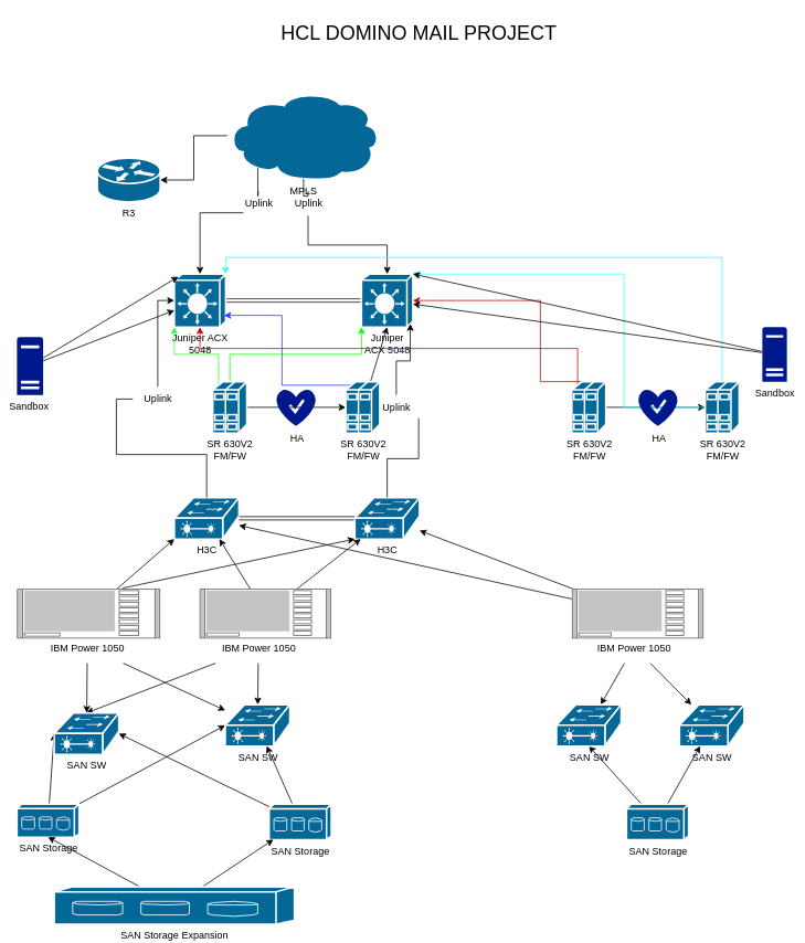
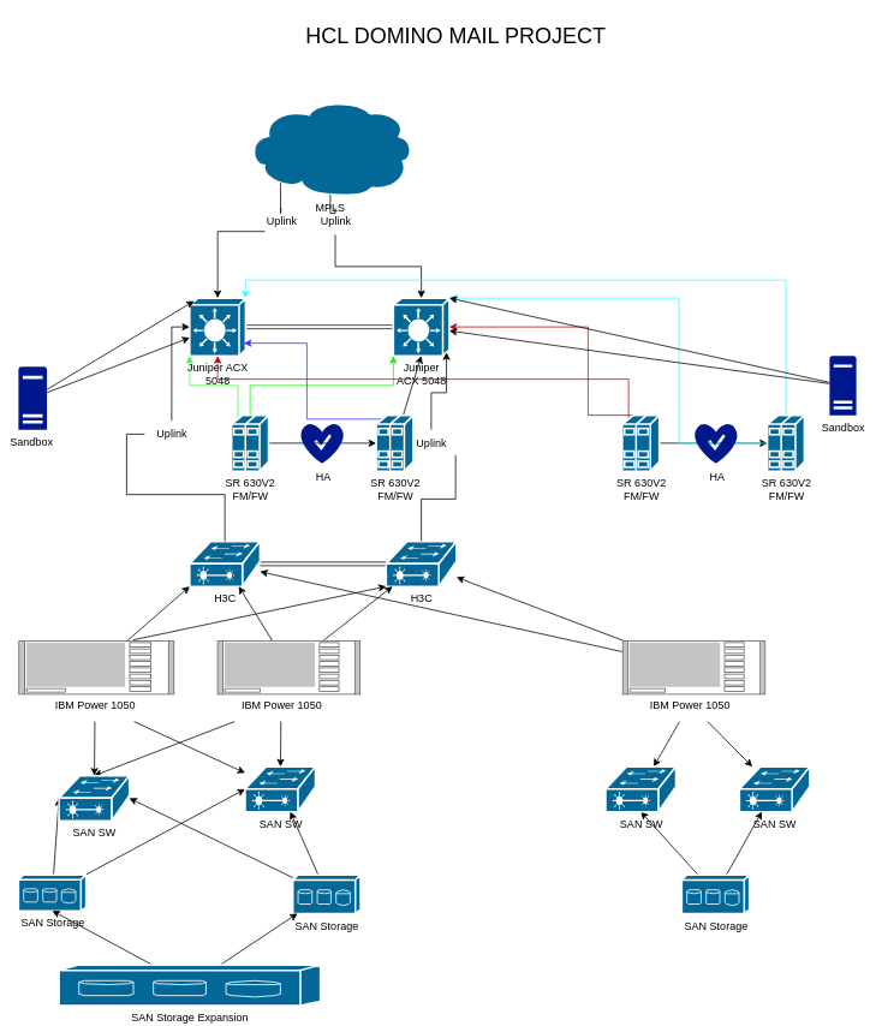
  <mxCell id="0" />
  <mxCell id="1" parent="0" />
  <mxCell id="2" style="edgeStyle=orthogonalEdgeStyle;shape=link;rounded=0;orthogonalLoop=1;jettySize=auto;html=1;exitX=1;exitY=0.5;exitDx=0;exitDy=0;exitPerimeter=0;entryX=0;entryY=0.5;entryDx=0;entryDy=0;entryPerimeter=0;strokeColor=#1A1A1A;" edge="1" parent="1" source="3" target="4"><mxGeometry relative="1" as="geometry" /></mxCell>
  <mxCell id="3" value="Juniper ACX &lt;br&gt;5048&lt;br&gt;" style="shape=mxgraph.cisco.switches.layer_3_switch;sketch=0;html=1;pointerEvents=1;dashed=0;fillColor=#036897;strokeColor=#ffffff;strokeWidth=2;verticalLabelPosition=bottom;verticalAlign=top;align=center;outlineConnect=0;" vertex="1" parent="1"><mxGeometry x="210" y="330" width="62" height="64" as="geometry" /></mxCell>
  <mxCell id="4" value="Juniper&lt;br&gt;ACX 5048" style="shape=mxgraph.cisco.switches.layer_3_switch;sketch=0;html=1;pointerEvents=1;dashed=0;fillColor=#036897;strokeColor=#ffffff;strokeWidth=2;verticalLabelPosition=bottom;verticalAlign=top;align=center;outlineConnect=0;" vertex="1" parent="1"><mxGeometry x="436" y="330" width="62" height="64" as="geometry" /></mxCell>
- <mxCell id="5" value="R3" style="shape=mxgraph.cisco.routers.router;sketch=0;html=1;pointerEvents=1;dashed=0;fillColor=#036897;strokeColor=#ffffff;strokeWidth=2;verticalLabelPosition=bottom;verticalAlign=top;align=center;outlineConnect=0;" vertex="1" parent="1"><mxGeometry x="117" y="190" width="76" height="53" as="geometry" /></mxCell>
- <mxCell id="6" style="edgeStyle=orthogonalEdgeStyle;rounded=0;orthogonalLoop=1;jettySize=auto;html=1;entryX=1;entryY=0.5;entryDx=0;entryDy=0;entryPerimeter=0;" edge="1" parent="1" source="9" target="5"><mxGeometry relative="1" as="geometry" /></mxCell>
  <mxCell id="7" style="edgeStyle=orthogonalEdgeStyle;rounded=0;orthogonalLoop=1;jettySize=auto;html=1;exitX=0.2;exitY=0.87;exitDx=0;exitDy=0;exitPerimeter=0;startArrow=none;" edge="1" parent="1" source="29" target="3"><mxGeometry relative="1" as="geometry" /></mxCell>
  <mxCell id="8" style="edgeStyle=orthogonalEdgeStyle;rounded=0;orthogonalLoop=1;jettySize=auto;html=1;exitX=0.5;exitY=0.99;exitDx=0;exitDy=0;exitPerimeter=0;startArrow=none;" edge="1" parent="1" source="31" target="4"><mxGeometry relative="1" as="geometry" /></mxCell>
  <mxCell id="9" value="MPLS" style="shape=mxgraph.cisco.storage.cloud;sketch=0;html=1;pointerEvents=1;dashed=0;fillColor=#036897;strokeColor=#ffffff;strokeWidth=2;verticalLabelPosition=bottom;verticalAlign=top;align=center;outlineConnect=0;" vertex="1" parent="1"><mxGeometry x="274" y="110" width="184" height="106" as="geometry" /></mxCell>
  <mxCell id="10" style="edgeStyle=orthogonalEdgeStyle;rounded=0;orthogonalLoop=1;jettySize=auto;html=1;exitX=0.17;exitY=0.07;exitDx=0;exitDy=0;exitPerimeter=0;entryX=0;entryY=1;entryDx=0;entryDy=0;entryPerimeter=0;strokeColor=#33FF33;" edge="1" parent="1" source="13" target="3"><mxGeometry relative="1" as="geometry" /></mxCell>
  <mxCell id="11" style="edgeStyle=orthogonalEdgeStyle;rounded=0;orthogonalLoop=1;jettySize=auto;html=1;exitX=0.5;exitY=0;exitDx=0;exitDy=0;exitPerimeter=0;entryX=0;entryY=1;entryDx=0;entryDy=0;entryPerimeter=0;strokeColor=#00FF00;" edge="1" parent="1" source="13" target="4"><mxGeometry relative="1" as="geometry" /></mxCell>
  <mxCell id="12" style="edgeStyle=none;rounded=0;orthogonalLoop=1;jettySize=auto;html=1;entryX=0;entryY=0.5;entryDx=0;entryDy=0;entryPerimeter=0;fontSize=12;strokeColor=#000000;elbow=vertical;" edge="1" parent="1" source="13" target="16"><mxGeometry relative="1" as="geometry" /></mxCell>
  <mxCell id="13" value="SR 630V2&lt;br&gt;FM/FW" style="shape=mxgraph.cisco.servers.standard_host;sketch=0;html=1;pointerEvents=1;dashed=0;fillColor=#036897;strokeColor=#ffffff;strokeWidth=2;verticalLabelPosition=bottom;verticalAlign=top;align=center;outlineConnect=0;" vertex="1" parent="1"><mxGeometry x="256.5" y="460" width="41" height="62" as="geometry" /></mxCell>
  <mxCell id="14" style="edgeStyle=orthogonalEdgeStyle;rounded=0;orthogonalLoop=1;jettySize=auto;html=1;exitX=0.17;exitY=0.07;exitDx=0;exitDy=0;exitPerimeter=0;strokeColor=#3333FF;" edge="1" parent="1" source="16"><mxGeometry relative="1" as="geometry"><mxPoint x="270" y="380" as="targetPoint" /><Array as="points"><mxPoint x="340" y="464" /><mxPoint x="340" y="380" /></Array></mxGeometry></mxCell>
  <mxCell id="15" style="edgeStyle=none;rounded=0;orthogonalLoop=1;jettySize=auto;html=1;entryX=0.5;entryY=1;entryDx=0;entryDy=0;entryPerimeter=0;fontSize=24;strokeColor=#000000;elbow=vertical;" edge="1" parent="1" source="16" target="4"><mxGeometry relative="1" as="geometry" /></mxCell>
  <mxCell id="16" value="SR 630V2&lt;br&gt;FM/FW" style="shape=mxgraph.cisco.servers.standard_host;sketch=0;html=1;pointerEvents=1;dashed=0;fillColor=#036897;strokeColor=#ffffff;strokeWidth=2;verticalLabelPosition=bottom;verticalAlign=top;align=center;outlineConnect=0;" vertex="1" parent="1"><mxGeometry x="417" y="460" width="41" height="62" as="geometry" /></mxCell>
  <mxCell id="17" style="edgeStyle=orthogonalEdgeStyle;rounded=0;orthogonalLoop=1;jettySize=auto;html=1;exitX=0.17;exitY=0.07;exitDx=0;exitDy=0;exitPerimeter=0;entryX=0.5;entryY=1;entryDx=0;entryDy=0;entryPerimeter=0;strokeColor=#CC0000;" edge="1" parent="1" source="20" target="3"><mxGeometry relative="1" as="geometry"><Array as="points"><mxPoint x="697" y="420" /><mxPoint x="241" y="420" /></Array></mxGeometry></mxCell>
  <mxCell id="18" style="edgeStyle=orthogonalEdgeStyle;rounded=0;orthogonalLoop=1;jettySize=auto;html=1;exitX=0.5;exitY=0;exitDx=0;exitDy=0;exitPerimeter=0;entryX=1;entryY=0.5;entryDx=0;entryDy=0;entryPerimeter=0;strokeColor=#CC0000;" edge="1" parent="1" source="20" target="4"><mxGeometry relative="1" as="geometry"><Array as="points"><mxPoint x="652" y="362" /></Array></mxGeometry></mxCell>
  <mxCell id="19" style="edgeStyle=none;rounded=0;orthogonalLoop=1;jettySize=auto;html=1;exitX=1;exitY=0.5;exitDx=0;exitDy=0;exitPerimeter=0;fontSize=12;strokeColor=#000000;elbow=vertical;" edge="1" parent="1" source="20" target="23"><mxGeometry relative="1" as="geometry" /></mxCell>
  <mxCell id="20" value="SR 630V2&lt;br&gt;FM/FW" style="shape=mxgraph.cisco.servers.standard_host;sketch=0;html=1;pointerEvents=1;dashed=0;fillColor=#036897;strokeColor=#ffffff;strokeWidth=2;verticalLabelPosition=bottom;verticalAlign=top;align=center;outlineConnect=0;" vertex="1" parent="1"><mxGeometry x="690" y="460" width="41" height="62" as="geometry" /></mxCell>
  <mxCell id="21" style="edgeStyle=orthogonalEdgeStyle;rounded=0;orthogonalLoop=1;jettySize=auto;html=1;exitX=0.5;exitY=0;exitDx=0;exitDy=0;exitPerimeter=0;entryX=1;entryY=0;entryDx=0;entryDy=0;entryPerimeter=0;strokeColor=#33FFFF;" edge="1" parent="1" source="23" target="3"><mxGeometry relative="1" as="geometry" /></mxCell>
  <mxCell id="22" style="edgeStyle=orthogonalEdgeStyle;rounded=0;orthogonalLoop=1;jettySize=auto;html=1;entryX=1;entryY=0;entryDx=0;entryDy=0;entryPerimeter=0;strokeColor=#33FFFF;" edge="1" parent="1" source="23" target="4"><mxGeometry relative="1" as="geometry"><Array as="points"><mxPoint x="753" y="330" /></Array></mxGeometry></mxCell>
  <mxCell id="23" value="SR 630V2&lt;br&gt;FM/FW" style="shape=mxgraph.cisco.servers.standard_host;sketch=0;html=1;pointerEvents=1;dashed=0;fillColor=#036897;strokeColor=#ffffff;strokeWidth=2;verticalLabelPosition=bottom;verticalAlign=top;align=center;outlineConnect=0;" vertex="1" parent="1"><mxGeometry x="851" y="460" width="41" height="62" as="geometry" /></mxCell>
  <mxCell id="24" style="edgeStyle=orthogonalEdgeStyle;rounded=0;orthogonalLoop=1;jettySize=auto;html=1;entryX=0;entryY=0.5;entryDx=0;entryDy=0;entryPerimeter=0;strokeColor=#000000;elbow=vertical;startArrow=none;" edge="1" parent="1" source="33" target="3"><mxGeometry relative="1" as="geometry" /></mxCell>
  <mxCell id="25" style="edgeStyle=orthogonalEdgeStyle;shape=link;rounded=0;orthogonalLoop=1;jettySize=auto;html=1;entryX=0;entryY=0.5;entryDx=0;entryDy=0;entryPerimeter=0;strokeColor=#000000;elbow=vertical;" edge="1" parent="1" source="26" target="28"><mxGeometry relative="1" as="geometry" /></mxCell>
  <mxCell id="26" value="H3C" style="shape=mxgraph.cisco.switches.layer_2_remote_switch;sketch=0;html=1;pointerEvents=1;dashed=0;fillColor=#036897;strokeColor=#ffffff;strokeWidth=2;verticalLabelPosition=bottom;verticalAlign=top;align=center;outlineConnect=0;" vertex="1" parent="1"><mxGeometry x="210" y="600" width="78" height="50" as="geometry" /></mxCell>
  <mxCell id="27" style="edgeStyle=orthogonalEdgeStyle;rounded=0;orthogonalLoop=1;jettySize=auto;html=1;entryX=0.95;entryY=0.94;entryDx=0;entryDy=0;entryPerimeter=0;strokeColor=#000000;elbow=vertical;startArrow=none;" edge="1" parent="1" source="35" target="4"><mxGeometry relative="1" as="geometry" /></mxCell>
  <mxCell id="28" value="H3C" style="shape=mxgraph.cisco.switches.layer_2_remote_switch;sketch=0;html=1;pointerEvents=1;dashed=0;fillColor=#036897;strokeColor=#ffffff;strokeWidth=2;verticalLabelPosition=bottom;verticalAlign=top;align=center;outlineConnect=0;" vertex="1" parent="1"><mxGeometry x="428" y="600" width="78" height="50" as="geometry" /></mxCell>
  <mxCell id="29" value="Uplink" style="text;html=1;resizable=0;autosize=1;align=center;verticalAlign=middle;points=[];fillColor=none;strokeColor=none;rounded=0;" vertex="1" parent="1"><mxGeometry x="281.5" y="230" width="60" height="30" as="geometry" /></mxCell>
  <mxCell id="30" value="" style="edgeStyle=orthogonalEdgeStyle;rounded=0;orthogonalLoop=1;jettySize=auto;html=1;exitX=0.2;exitY=0.87;exitDx=0;exitDy=0;exitPerimeter=0;endArrow=none;" edge="1" parent="1" source="9" target="29"><mxGeometry relative="1" as="geometry"><mxPoint x="311.2" y="202.22" as="sourcePoint" /><mxPoint x="242" y="330" as="targetPoint" /></mxGeometry></mxCell>
  <mxCell id="31" value="Uplink" style="text;html=1;resizable=0;autosize=1;align=center;verticalAlign=middle;points=[];fillColor=none;strokeColor=none;rounded=0;" vertex="1" parent="1"><mxGeometry x="341.5" y="230" width="60" height="30" as="geometry" /></mxCell>
  <mxCell id="32" value="" style="edgeStyle=orthogonalEdgeStyle;rounded=0;orthogonalLoop=1;jettySize=auto;html=1;exitX=0.5;exitY=0.99;exitDx=0;exitDy=0;exitPerimeter=0;endArrow=none;" edge="1" parent="1" source="9" target="31"><mxGeometry relative="1" as="geometry"><mxPoint x="367" y="214.94" as="sourcePoint" /><mxPoint x="468" y="330" as="targetPoint" /></mxGeometry></mxCell>
  <mxCell id="33" value="Uplink" style="text;html=1;resizable=0;autosize=1;align=center;verticalAlign=middle;points=[];fillColor=none;strokeColor=none;rounded=0;" vertex="1" parent="1"><mxGeometry x="160" y="466" width="60" height="30" as="geometry" /></mxCell>
  <mxCell id="34" value="" style="edgeStyle=orthogonalEdgeStyle;rounded=0;orthogonalLoop=1;jettySize=auto;html=1;entryX=0;entryY=0.5;entryDx=0;entryDy=0;entryPerimeter=0;strokeColor=#000000;elbow=vertical;endArrow=none;" edge="1" parent="1" source="26" target="33"><mxGeometry relative="1" as="geometry"><mxPoint x="250" y="600" as="sourcePoint" /><mxPoint x="210" y="362" as="targetPoint" /></mxGeometry></mxCell>
  <mxCell id="35" value="Uplink" style="text;html=1;resizable=0;autosize=1;align=center;verticalAlign=middle;points=[];fillColor=none;strokeColor=none;rounded=0;" vertex="1" parent="1"><mxGeometry x="448" y="476" width="60" height="30" as="geometry" /></mxCell>
  <mxCell id="36" value="" style="edgeStyle=orthogonalEdgeStyle;rounded=0;orthogonalLoop=1;jettySize=auto;html=1;entryX=0.95;entryY=0.94;entryDx=0;entryDy=0;entryPerimeter=0;strokeColor=#000000;elbow=vertical;endArrow=none;" edge="1" parent="1" source="28" target="35"><mxGeometry relative="1" as="geometry"><mxPoint x="468" y="600" as="sourcePoint" /><mxPoint x="496.8" y="390.16" as="targetPoint" /></mxGeometry></mxCell>
  <mxCell id="37" style="edgeStyle=none;rounded=0;orthogonalLoop=1;jettySize=auto;html=1;entryX=0;entryY=1;entryDx=0;entryDy=0;entryPerimeter=0;strokeColor=#000000;elbow=vertical;" edge="1" parent="1" source="38" target="26"><mxGeometry relative="1" as="geometry" /></mxCell>
  <mxCell id="38" value="" style="shape=mxgraph.rack.ibm.ibm_x3950_x5;html=1;labelPosition=right;align=left;spacingLeft=15;dashed=0;shadow=0;fillColor=#ffffff;" vertex="1" parent="1"><mxGeometry x="20" y="710" width="173" height="60" as="geometry" /></mxCell>
  <mxCell id="39" style="edgeStyle=none;rounded=0;orthogonalLoop=1;jettySize=auto;html=1;strokeColor=#000000;elbow=vertical;" edge="1" parent="1" source="41" target="26"><mxGeometry relative="1" as="geometry" /></mxCell>
  <mxCell id="40" style="edgeStyle=none;rounded=0;orthogonalLoop=1;jettySize=auto;html=1;strokeColor=#000000;elbow=vertical;" edge="1" parent="1" source="41" target="28"><mxGeometry relative="1" as="geometry" /></mxCell>
  <mxCell id="41" value="" style="shape=mxgraph.rack.ibm.ibm_x3950_x5;html=1;labelPosition=right;align=left;spacingLeft=15;dashed=0;shadow=0;fillColor=#ffffff;" vertex="1" parent="1"><mxGeometry x="240.5" y="710" width="159" height="60" as="geometry" /></mxCell>
  <mxCell id="42" style="edgeStyle=none;rounded=0;orthogonalLoop=1;jettySize=auto;html=1;strokeColor=#000000;elbow=vertical;" edge="1" parent="1" source="44" target="26"><mxGeometry relative="1" as="geometry" /></mxCell>
  <mxCell id="43" style="edgeStyle=none;rounded=0;orthogonalLoop=1;jettySize=auto;html=1;strokeColor=#000000;elbow=vertical;" edge="1" parent="1" source="44" target="28"><mxGeometry relative="1" as="geometry" /></mxCell>
  <mxCell id="44" value="" style="shape=mxgraph.rack.ibm.ibm_x3950_x5;html=1;labelPosition=right;align=left;spacingLeft=15;dashed=0;shadow=0;fillColor=#ffffff;" vertex="1" parent="1"><mxGeometry x="690" y="710" width="159" height="60" as="geometry" /></mxCell>
  <mxCell id="45" style="edgeStyle=none;rounded=0;orthogonalLoop=1;jettySize=auto;html=1;entryX=0;entryY=1;entryDx=0;entryDy=0;entryPerimeter=0;strokeColor=#000000;elbow=vertical;exitX=0.736;exitY=-0.01;exitDx=0;exitDy=0;exitPerimeter=0;" edge="1" parent="1" source="38" target="28"><mxGeometry relative="1" as="geometry"><mxPoint x="151.667" y="720" as="sourcePoint" /><mxPoint x="220" y="660" as="targetPoint" /></mxGeometry></mxCell>
  <mxCell id="46" style="edgeStyle=none;rounded=0;orthogonalLoop=1;jettySize=auto;html=1;entryX=0;entryY=0.5;entryDx=0;entryDy=0;entryPerimeter=0;fontSize=12;strokeColor=#000000;elbow=vertical;" edge="1" parent="1" source="48" target="59"><mxGeometry relative="1" as="geometry" /></mxCell>
  <mxCell id="47" style="edgeStyle=none;rounded=0;orthogonalLoop=1;jettySize=auto;html=1;entryX=0;entryY=0.5;entryDx=0;entryDy=0;entryPerimeter=0;fontSize=12;strokeColor=#000000;elbow=vertical;" edge="1" parent="1" source="48" target="60"><mxGeometry relative="1" as="geometry" /></mxCell>
  <mxCell id="48" value="SAN Storage" style="shape=mxgraph.cisco.storage.fc_storage;sketch=0;html=1;pointerEvents=1;dashed=0;fillColor=#036897;strokeColor=#ffffff;strokeWidth=2;verticalLabelPosition=bottom;verticalAlign=top;align=center;outlineConnect=0;" vertex="1" parent="1"><mxGeometry x="20" y="970" width="75" height="40" as="geometry" /></mxCell>
  <mxCell id="49" value="&lt;font style=&quot;font-size: 24px;&quot;&gt;HCL DOMINO MAIL PROJECT&lt;/font&gt;" style="text;html=1;resizable=0;autosize=1;align=center;verticalAlign=middle;points=[];fillColor=none;strokeColor=none;rounded=0;" vertex="1" parent="1"><mxGeometry x="324.5" y="20" width="360" height="40" as="geometry" /></mxCell>
  <mxCell id="50" style="edgeStyle=none;rounded=0;orthogonalLoop=1;jettySize=auto;html=1;fontSize=12;strokeColor=#000000;elbow=vertical;" edge="1" parent="1" source="52" target="59"><mxGeometry relative="1" as="geometry" /></mxCell>
  <mxCell id="51" style="edgeStyle=none;rounded=0;orthogonalLoop=1;jettySize=auto;html=1;fontSize=12;strokeColor=#000000;elbow=vertical;" edge="1" parent="1" source="52" target="60"><mxGeometry relative="1" as="geometry" /></mxCell>
  <mxCell id="52" value="&lt;font style=&quot;font-size: 12px;&quot;&gt;IBM Power 1050&lt;/font&gt;" style="text;html=1;align=center;verticalAlign=middle;resizable=0;points=[];autosize=1;strokeColor=none;fillColor=none;fontSize=18;" vertex="1" parent="1"><mxGeometry x="50" y="760" width="110" height="40" as="geometry" /></mxCell>
  <mxCell id="53" style="edgeStyle=none;rounded=0;orthogonalLoop=1;jettySize=auto;html=1;entryX=0.5;entryY=0;entryDx=0;entryDy=0;entryPerimeter=0;fontSize=12;strokeColor=#000000;elbow=vertical;" edge="1" parent="1" source="55" target="59"><mxGeometry relative="1" as="geometry" /></mxCell>
  <mxCell id="54" style="edgeStyle=none;rounded=0;orthogonalLoop=1;jettySize=auto;html=1;fontSize=12;strokeColor=#000000;elbow=vertical;" edge="1" parent="1" source="55" target="60"><mxGeometry relative="1" as="geometry" /></mxCell>
  <mxCell id="55" value="&lt;font style=&quot;font-size: 12px;&quot;&gt;IBM Power 1050&lt;/font&gt;" style="text;html=1;align=center;verticalAlign=middle;resizable=0;points=[];autosize=1;strokeColor=none;fillColor=none;fontSize=18;" vertex="1" parent="1"><mxGeometry x="256.5" y="760" width="110" height="40" as="geometry" /></mxCell>
  <mxCell id="56" style="edgeStyle=none;rounded=0;orthogonalLoop=1;jettySize=auto;html=1;fontSize=12;strokeColor=#000000;elbow=vertical;" edge="1" parent="1" source="58" target="68"><mxGeometry relative="1" as="geometry" /></mxCell>
  <mxCell id="57" style="edgeStyle=none;rounded=0;orthogonalLoop=1;jettySize=auto;html=1;fontSize=12;strokeColor=#000000;elbow=vertical;" edge="1" parent="1" source="58" target="61"><mxGeometry relative="1" as="geometry" /></mxCell>
  <mxCell id="58" value="&lt;font style=&quot;font-size: 12px;&quot;&gt;IBM Power 1050&lt;/font&gt;" style="text;html=1;align=center;verticalAlign=middle;resizable=0;points=[];autosize=1;strokeColor=none;fillColor=none;fontSize=18;" vertex="1" parent="1"><mxGeometry x="710" y="760" width="110" height="40" as="geometry" /></mxCell>
  <mxCell id="59" value="SAN SW" style="shape=mxgraph.cisco.switches.layer_2_remote_switch;sketch=0;html=1;pointerEvents=1;dashed=0;fillColor=#036897;strokeColor=#ffffff;strokeWidth=2;verticalLabelPosition=bottom;verticalAlign=top;align=center;outlineConnect=0;" vertex="1" parent="1"><mxGeometry x="65" y="860" width="78" height="50" as="geometry" /></mxCell>
  <mxCell id="60" value="SAN SW" style="shape=mxgraph.cisco.switches.layer_2_remote_switch;sketch=0;html=1;pointerEvents=1;dashed=0;fillColor=#036897;strokeColor=#ffffff;strokeWidth=2;verticalLabelPosition=bottom;verticalAlign=top;align=center;outlineConnect=0;" vertex="1" parent="1"><mxGeometry x="271.5" y="850" width="78" height="50" as="geometry" /></mxCell>
  <mxCell id="61" value="SAN SW" style="shape=mxgraph.cisco.switches.layer_2_remote_switch;sketch=0;html=1;pointerEvents=1;dashed=0;fillColor=#036897;strokeColor=#ffffff;strokeWidth=2;verticalLabelPosition=bottom;verticalAlign=top;align=center;outlineConnect=0;" vertex="1" parent="1"><mxGeometry x="820" y="850" width="78" height="50" as="geometry" /></mxCell>
  <mxCell id="62" style="edgeStyle=none;rounded=0;orthogonalLoop=1;jettySize=auto;html=1;entryX=1;entryY=0.5;entryDx=0;entryDy=0;entryPerimeter=0;fontSize=12;strokeColor=#000000;elbow=vertical;" edge="1" parent="1" source="64" target="59"><mxGeometry relative="1" as="geometry" /></mxCell>
  <mxCell id="63" style="edgeStyle=none;rounded=0;orthogonalLoop=1;jettySize=auto;html=1;fontSize=12;strokeColor=#000000;elbow=vertical;" edge="1" parent="1" source="64" target="60"><mxGeometry relative="1" as="geometry" /></mxCell>
  <mxCell id="64" value="SAN Storage" style="shape=mxgraph.cisco.storage.fc_storage;sketch=0;html=1;pointerEvents=1;dashed=0;fillColor=#036897;strokeColor=#ffffff;strokeWidth=2;verticalLabelPosition=bottom;verticalAlign=top;align=center;outlineConnect=0;" vertex="1" parent="1"><mxGeometry x="324.5" y="970" width="75" height="43" as="geometry" /></mxCell>
  <mxCell id="65" style="edgeStyle=none;rounded=0;orthogonalLoop=1;jettySize=auto;html=1;entryX=0.5;entryY=1;entryDx=0;entryDy=0;entryPerimeter=0;fontSize=12;strokeColor=#000000;elbow=vertical;" edge="1" parent="1" source="67" target="68"><mxGeometry relative="1" as="geometry" /></mxCell>
  <mxCell id="66" style="edgeStyle=none;rounded=0;orthogonalLoop=1;jettySize=auto;html=1;fontSize=12;strokeColor=#000000;elbow=vertical;" edge="1" parent="1" source="67" target="61"><mxGeometry relative="1" as="geometry" /></mxCell>
  <mxCell id="67" value="SAN Storage" style="shape=mxgraph.cisco.storage.fc_storage;sketch=0;html=1;pointerEvents=1;dashed=0;fillColor=#036897;strokeColor=#ffffff;strokeWidth=2;verticalLabelPosition=bottom;verticalAlign=top;align=center;outlineConnect=0;" vertex="1" parent="1"><mxGeometry x="756" y="970" width="75" height="43" as="geometry" /></mxCell>
  <mxCell id="68" value="SAN SW" style="shape=mxgraph.cisco.switches.layer_2_remote_switch;sketch=0;html=1;pointerEvents=1;dashed=0;fillColor=#036897;strokeColor=#ffffff;strokeWidth=2;verticalLabelPosition=bottom;verticalAlign=top;align=center;outlineConnect=0;" vertex="1" parent="1"><mxGeometry x="671.5" y="850" width="78" height="50" as="geometry" /></mxCell>
  <mxCell id="69" value="" style="sketch=0;aspect=fixed;pointerEvents=1;shadow=0;dashed=0;html=1;strokeColor=none;labelPosition=center;verticalLabelPosition=bottom;verticalAlign=top;align=center;fillColor=#00188D;shape=mxgraph.azure.healthy;fontSize=12;" vertex="1" parent="1"><mxGeometry x="333" y="468.5" width="48" height="45" as="geometry" /></mxCell>
  <mxCell id="70" value="HA" style="text;html=1;resizable=0;autosize=1;align=center;verticalAlign=middle;points=[];fillColor=none;strokeColor=none;rounded=0;" vertex="1" parent="1"><mxGeometry x="338" y="513.5" width="40" height="30" as="geometry" /></mxCell>
  <mxCell id="71" value="" style="sketch=0;aspect=fixed;pointerEvents=1;shadow=0;dashed=0;html=1;strokeColor=none;labelPosition=center;verticalLabelPosition=bottom;verticalAlign=top;align=center;fillColor=#00188D;shape=mxgraph.azure.healthy;fontSize=12;" vertex="1" parent="1"><mxGeometry x="770" y="468.5" width="48" height="45" as="geometry" /></mxCell>
  <mxCell id="72" value="HA" style="text;html=1;resizable=0;autosize=1;align=center;verticalAlign=middle;points=[];fillColor=none;strokeColor=none;rounded=0;" vertex="1" parent="1"><mxGeometry x="775" y="513.5" width="40" height="30" as="geometry" /></mxCell>
  <mxCell id="73" style="edgeStyle=none;rounded=0;orthogonalLoop=1;jettySize=auto;html=1;fontSize=12;strokeColor=#000000;elbow=vertical;" edge="1" parent="1" source="75" target="3"><mxGeometry relative="1" as="geometry" /></mxCell>
  <mxCell id="74" style="edgeStyle=none;rounded=0;orthogonalLoop=1;jettySize=auto;html=1;entryX=0.08;entryY=0.05;entryDx=0;entryDy=0;entryPerimeter=0;fontSize=12;strokeColor=#000000;elbow=vertical;" edge="1" parent="1" source="75" target="3"><mxGeometry relative="1" as="geometry" /></mxCell>
  <mxCell id="75" value="Sandbox&amp;nbsp;" style="sketch=0;aspect=fixed;pointerEvents=1;shadow=0;dashed=0;html=1;strokeColor=none;labelPosition=center;verticalLabelPosition=bottom;verticalAlign=top;align=center;fillColor=#00188D;shape=mxgraph.mscae.enterprise.server_generic;fontSize=12;" vertex="1" parent="1"><mxGeometry x="20" y="406" width="31.6" height="70" as="geometry" /></mxCell>
  <mxCell id="76" style="edgeStyle=none;rounded=0;orthogonalLoop=1;jettySize=auto;html=1;entryX=1;entryY=0;entryDx=0;entryDy=0;entryPerimeter=0;fontSize=12;strokeColor=#000000;elbow=vertical;" edge="1" parent="1" source="78" target="4"><mxGeometry relative="1" as="geometry" /></mxCell>
  <mxCell id="77" style="edgeStyle=none;rounded=0;orthogonalLoop=1;jettySize=auto;html=1;fontSize=12;strokeColor=#000000;elbow=vertical;" edge="1" parent="1" source="78" target="4"><mxGeometry relative="1" as="geometry" /></mxCell>
  <mxCell id="78" value="Sandbox&lt;br&gt;" style="sketch=0;aspect=fixed;pointerEvents=1;shadow=0;dashed=0;html=1;strokeColor=none;labelPosition=center;verticalLabelPosition=bottom;verticalAlign=top;align=center;fillColor=#00188D;shape=mxgraph.mscae.enterprise.server_generic;fontSize=12;" vertex="1" parent="1"><mxGeometry x="920" y="394" width="29.68" height="66" as="geometry" /></mxCell>
  <mxCell id="79" style="edgeStyle=none;rounded=0;orthogonalLoop=1;jettySize=auto;html=1;entryX=0.5;entryY=1;entryDx=0;entryDy=0;entryPerimeter=0;fontSize=24;strokeColor=#000000;elbow=vertical;" edge="1" parent="1" source="81" target="48"><mxGeometry relative="1" as="geometry" /></mxCell>
  <mxCell id="80" style="edgeStyle=none;rounded=0;orthogonalLoop=1;jettySize=auto;html=1;fontSize=24;strokeColor=#000000;elbow=vertical;" edge="1" parent="1" source="81" target="64"><mxGeometry relative="1" as="geometry" /></mxCell>
  <mxCell id="81" value="SAN Storage Expansion&lt;br&gt;" style="shape=mxgraph.cisco.storage.fc_storage;sketch=0;html=1;pointerEvents=1;dashed=0;fillColor=#036897;strokeColor=#ffffff;strokeWidth=2;verticalLabelPosition=bottom;verticalAlign=top;align=center;outlineConnect=0;" vertex="1" parent="1"><mxGeometry x="65" y="1070" width="290" height="45" as="geometry" /></mxCell>
